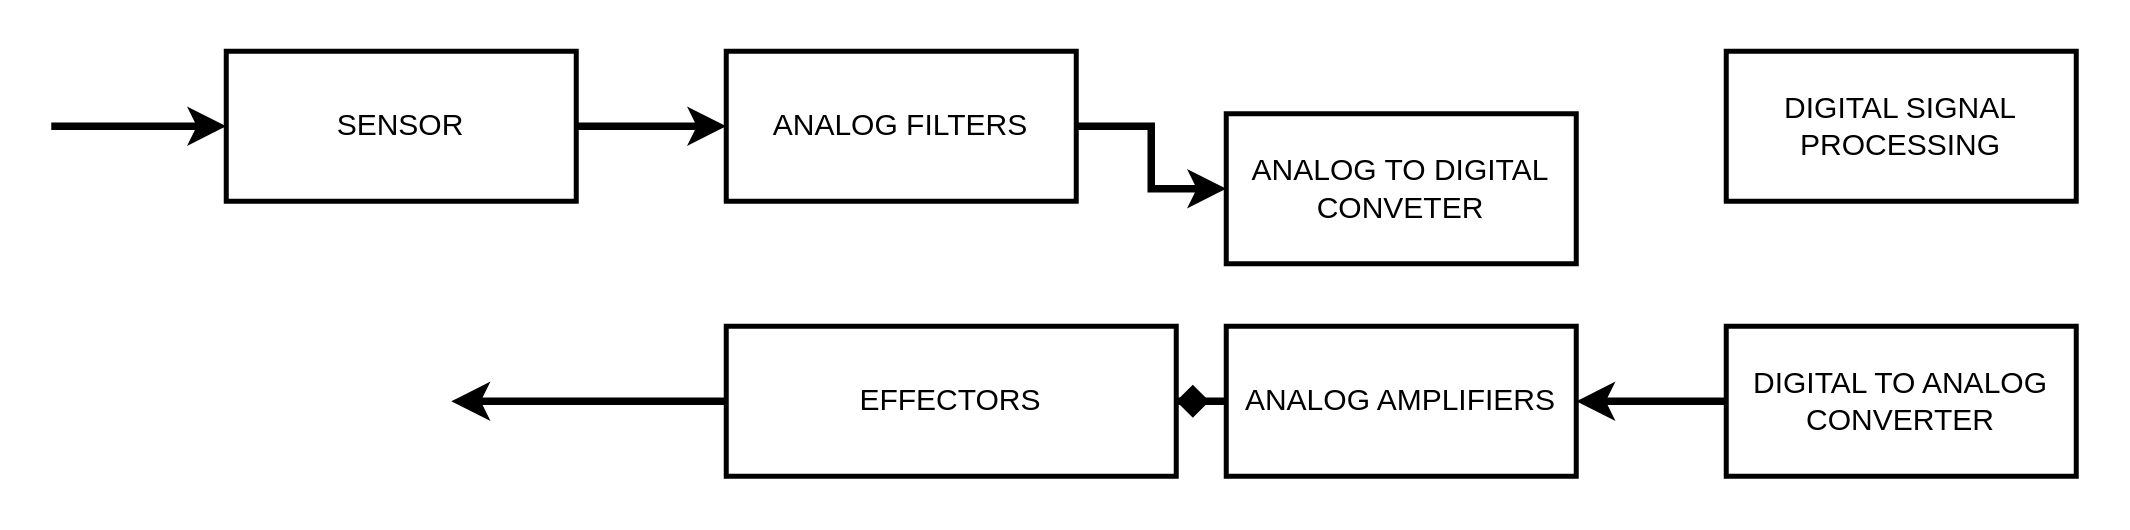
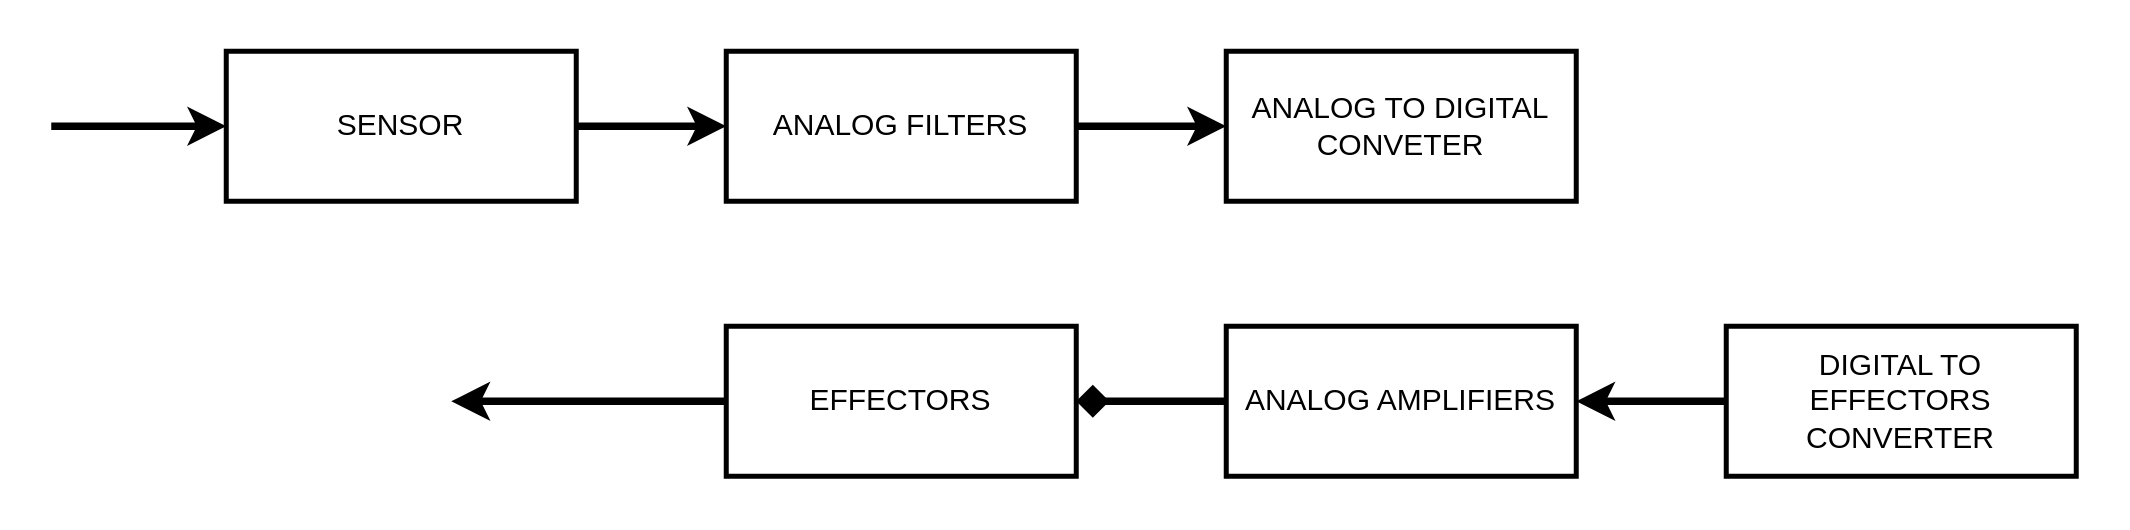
  <mxCell id="0" />
  <mxCell id="1" parent="0" />
  <mxCell id="2" style="edgeStyle=orthogonalEdgeStyle;rounded=0;orthogonalLoop=1;jettySize=auto;html=1;strokeWidth=3;" edge="1" parent="1" source="3"><mxGeometry relative="1" as="geometry"><mxPoint x="290" y="50" as="targetPoint" /></mxGeometry></mxCell>
  <mxCell id="3" value="SENSOR" style="rounded=0;whiteSpace=wrap;html=1;strokeWidth=2;" vertex="1" parent="1"><mxGeometry x="90" y="20" width="140" height="60" as="geometry" /></mxCell>
  <mxCell id="4" value="" style="endArrow=classic;html=1;strokeWidth=3;entryX=0;entryY=0.5;entryDx=0;entryDy=0;" edge="1" parent="1" target="3"><mxGeometry width="50" height="50" relative="1" as="geometry"><mxPoint x="20" y="50" as="sourcePoint" /><mxPoint x="70" y="50" as="targetPoint" /></mxGeometry></mxCell>
- <mxCell id="5" value="ANALOG TO DIGITAL CONVETER" style="rounded=0;whiteSpace=wrap;html=1;strokeWidth=2;" vertex="1" parent="1"><mxGeometry x="490" y="45" width="140" height="60" as="geometry" /></mxCell>
- <mxCell id="6" value="DIGITAL SIGNAL PROCESSING" style="rounded=0;whiteSpace=wrap;html=1;strokeWidth=2;" vertex="1" parent="1"><mxGeometry x="690" y="20" width="140" height="60" as="geometry" /></mxCell>
+ <mxCell id="5" value="ANALOG TO DIGITAL CONVETER" style="rounded=0;whiteSpace=wrap;html=1;strokeWidth=2;" vertex="1" parent="1"><mxGeometry x="490" y="20" width="140" height="60" as="geometry" /></mxCell>
  <mxCell id="7" style="edgeStyle=orthogonalEdgeStyle;rounded=0;orthogonalLoop=1;jettySize=auto;html=1;entryX=0;entryY=0.5;entryDx=0;entryDy=0;strokeWidth=3;" edge="1" parent="1" source="8" target="5"><mxGeometry relative="1" as="geometry" /></mxCell>
  <mxCell id="8" value="ANALOG FILTERS" style="rounded=0;whiteSpace=wrap;html=1;strokeWidth=2;" vertex="1" parent="1"><mxGeometry x="290" y="20" width="140" height="60" as="geometry" /></mxCell>
  <mxCell id="9" style="edgeStyle=orthogonalEdgeStyle;rounded=0;orthogonalLoop=1;jettySize=auto;html=1;entryX=1;entryY=0.5;entryDx=0;entryDy=0;strokeWidth=3;" edge="1" parent="1" source="10" target="12"><mxGeometry relative="1" as="geometry" /></mxCell>
- <mxCell id="10" value="DIGITAL TO ANALOG CONVERTER" style="rounded=0;whiteSpace=wrap;html=1;strokeWidth=2;" vertex="1" parent="1"><mxGeometry x="690" y="130" width="140" height="60" as="geometry" /></mxCell>
+ <mxCell id="10" value="DIGITAL TO EFFECTORS CONVERTER" style="rounded=0;whiteSpace=wrap;html=1;strokeWidth=2;" vertex="1" parent="1"><mxGeometry x="690" y="130" width="140" height="60" as="geometry" /></mxCell>
  <mxCell id="11" style="edgeStyle=orthogonalEdgeStyle;rounded=0;orthogonalLoop=1;jettySize=auto;html=1;entryX=1;entryY=0.5;entryDx=0;entryDy=0;strokeWidth=3;endArrow=diamond;" edge="1" parent="1" source="12" target="14"><mxGeometry relative="1" as="geometry" /></mxCell>
  <mxCell id="12" value="ANALOG AMPLIFIERS" style="rounded=0;whiteSpace=wrap;html=1;strokeWidth=2;" vertex="1" parent="1"><mxGeometry x="490" y="130" width="140" height="60" as="geometry" /></mxCell>
  <mxCell id="13" style="edgeStyle=orthogonalEdgeStyle;rounded=0;orthogonalLoop=1;jettySize=auto;html=1;strokeWidth=3;" edge="1" parent="1" source="14"><mxGeometry relative="1" as="geometry"><mxPoint x="180" y="160" as="targetPoint" /></mxGeometry></mxCell>
- <mxCell id="14" value="EFFECTORS" style="rounded=0;whiteSpace=wrap;html=1;strokeWidth=2;" vertex="1" parent="1"><mxGeometry x="290" y="130" width="180" height="60" as="geometry" /></mxCell>
+ <mxCell id="14" value="EFFECTORS" style="rounded=0;whiteSpace=wrap;html=1;strokeWidth=2;" vertex="1" parent="1"><mxGeometry x="290" y="130" width="140" height="60" as="geometry" /></mxCell>
